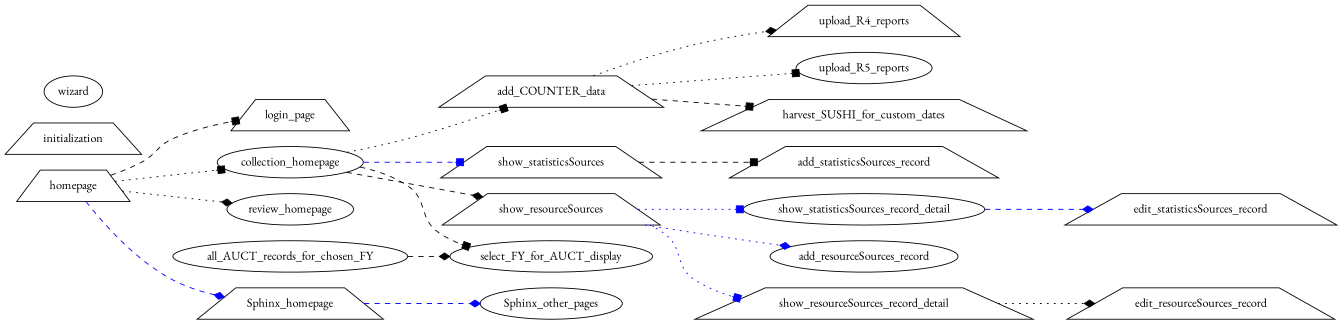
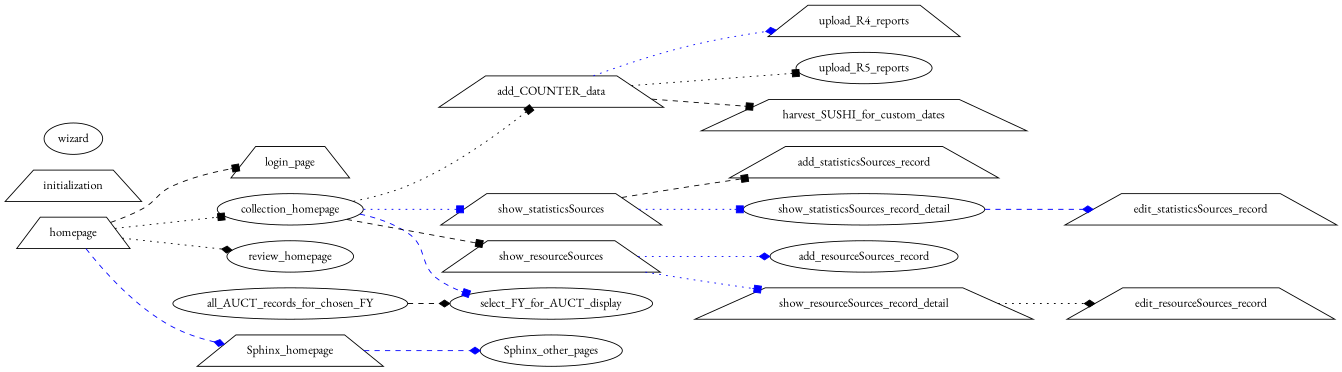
  digraph {
    fontname="EB Garamond"
    rankdir=LR
    node [fontname="EB Garamond" shape=trapezium]
    edge [arrowhead=box color=black fontname="EB Garamond" style=dotted]
    homepage
    login_page
    collection_homepage [shape=ellipse]
    review_homepage [shape=ellipse]
    Sphinx_homepage
    add_COUNTER_data
    select_FY_for_AUCT_display [shape=ellipse]
    show_statisticsSources
    show_resourceSources
    Sphinx_other_pages [shape=ellipse]
    upload_R4_reports
    upload_R5_reports [shape=ellipse]
    harvest_SUSHI_for_custom_dates
    add_statisticsSources_record
    show_statisticsSources_record_detail [shape=ellipse]
    add_resourceSources_record [shape=ellipse]
    show_resourceSources_record_detail
    all_AUCT_records_for_chosen_FY [shape=ellipse]
    edit_statisticsSources_record
    edit_resourceSources_record
    initialization
    wizard [shape=ellipse]
    homepage -> login_page [style=dashed]
    homepage -> collection_homepage
    homepage -> review_homepage [arrowhead=diamond]
    homepage -> Sphinx_homepage [arrowhead=diamond color=blue style=dashed]
    collection_homepage -> add_COUNTER_data
-   collection_homepage -> select_FY_for_AUCT_display [style=dashed]
-   collection_homepage -> show_statisticsSources [color=blue style=dashed]
-   collection_homepage -> show_resourceSources [arrowhead=diamond style=dashed]
+   collection_homepage -> select_FY_for_AUCT_display [color=blue style=dashed]
+   collection_homepage -> show_statisticsSources [color=blue]
+   collection_homepage -> show_resourceSources [style=dashed]
    Sphinx_homepage -> Sphinx_other_pages [arrowhead=diamond color=blue style=dashed]
-   add_COUNTER_data -> upload_R4_reports [arrowhead=diamond]
+   add_COUNTER_data -> upload_R4_reports [arrowhead=diamond color=blue]
    add_COUNTER_data -> upload_R5_reports
    add_COUNTER_data -> harvest_SUSHI_for_custom_dates [style=dashed]
    show_statisticsSources -> add_statisticsSources_record [style=dashed]
-   show_resourceSources -> show_statisticsSources_record_detail [color=blue]
+   show_statisticsSources -> show_statisticsSources_record_detail [color=blue]
    show_resourceSources -> add_resourceSources_record [arrowhead=diamond color=blue]
    show_resourceSources -> show_resourceSources_record_detail [color=blue]
    show_statisticsSources_record_detail -> edit_statisticsSources_record [arrowhead=diamond color=blue style=dashed]
    show_resourceSources_record_detail -> edit_resourceSources_record [arrowhead=diamond]
    all_AUCT_records_for_chosen_FY -> select_FY_for_AUCT_display [arrowhead=diamond style=dashed]
  }
